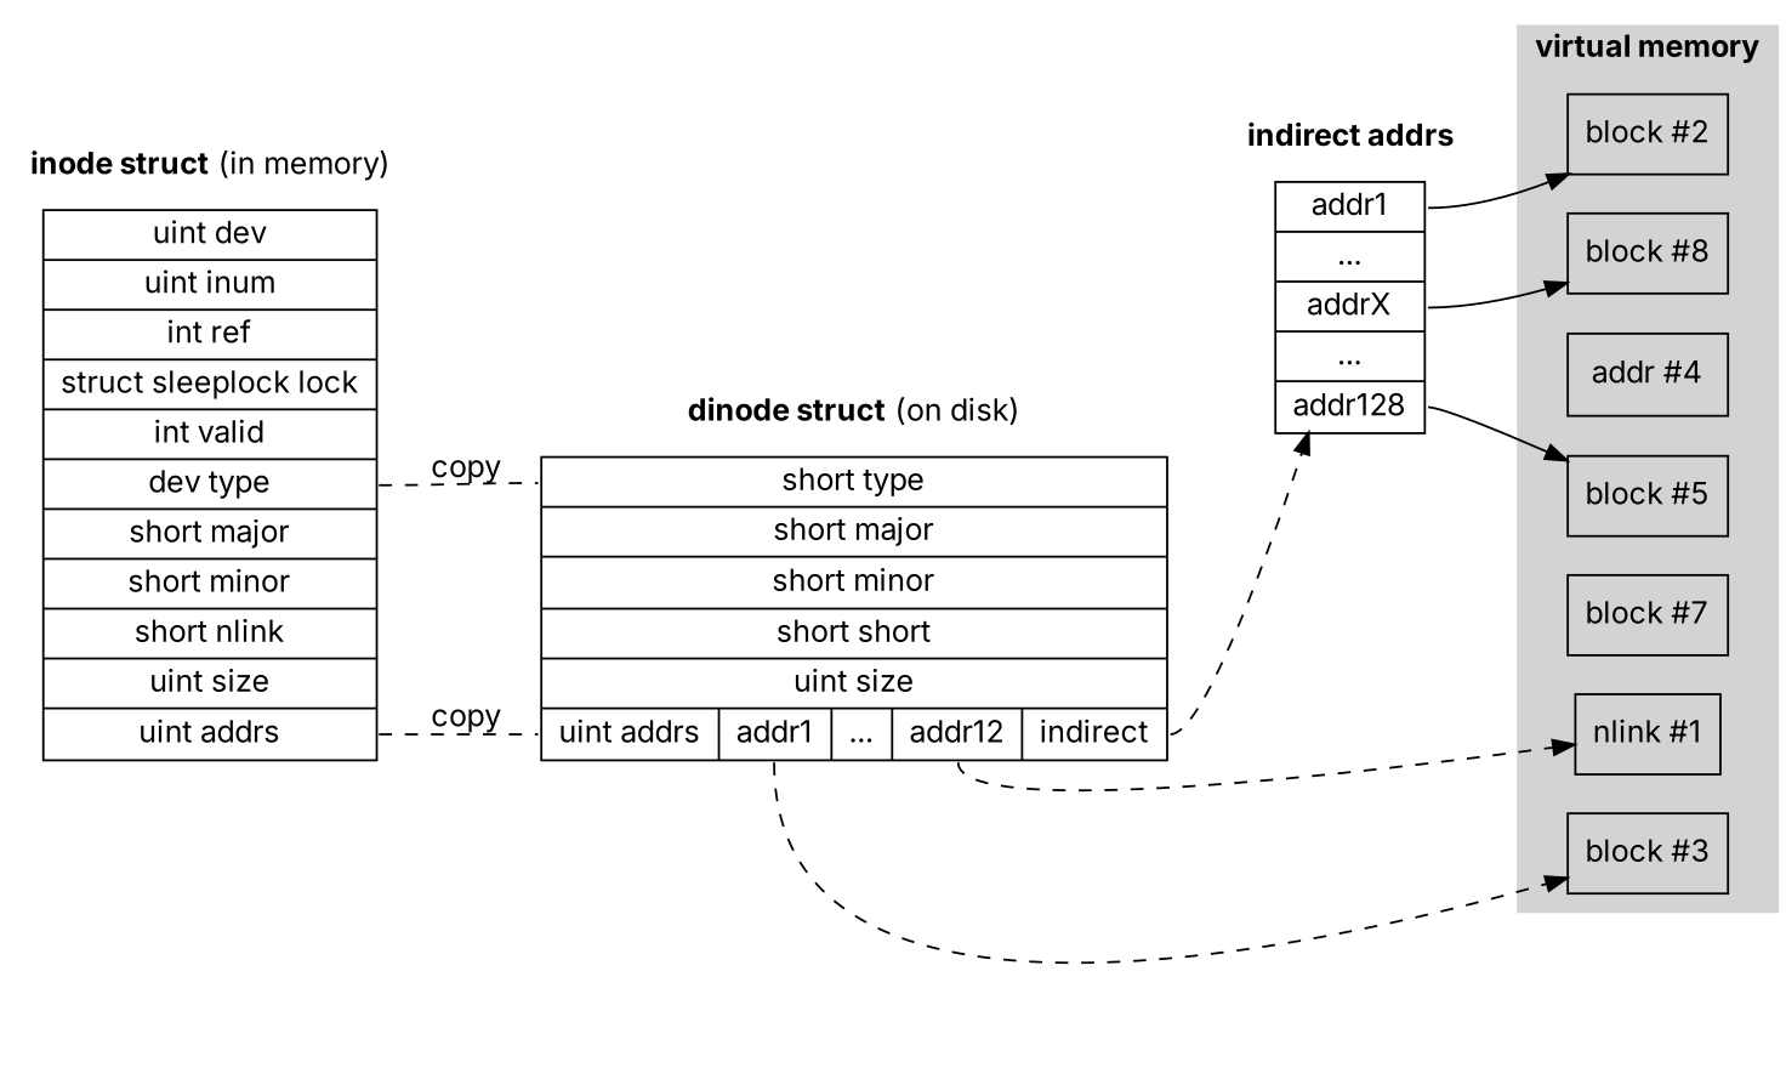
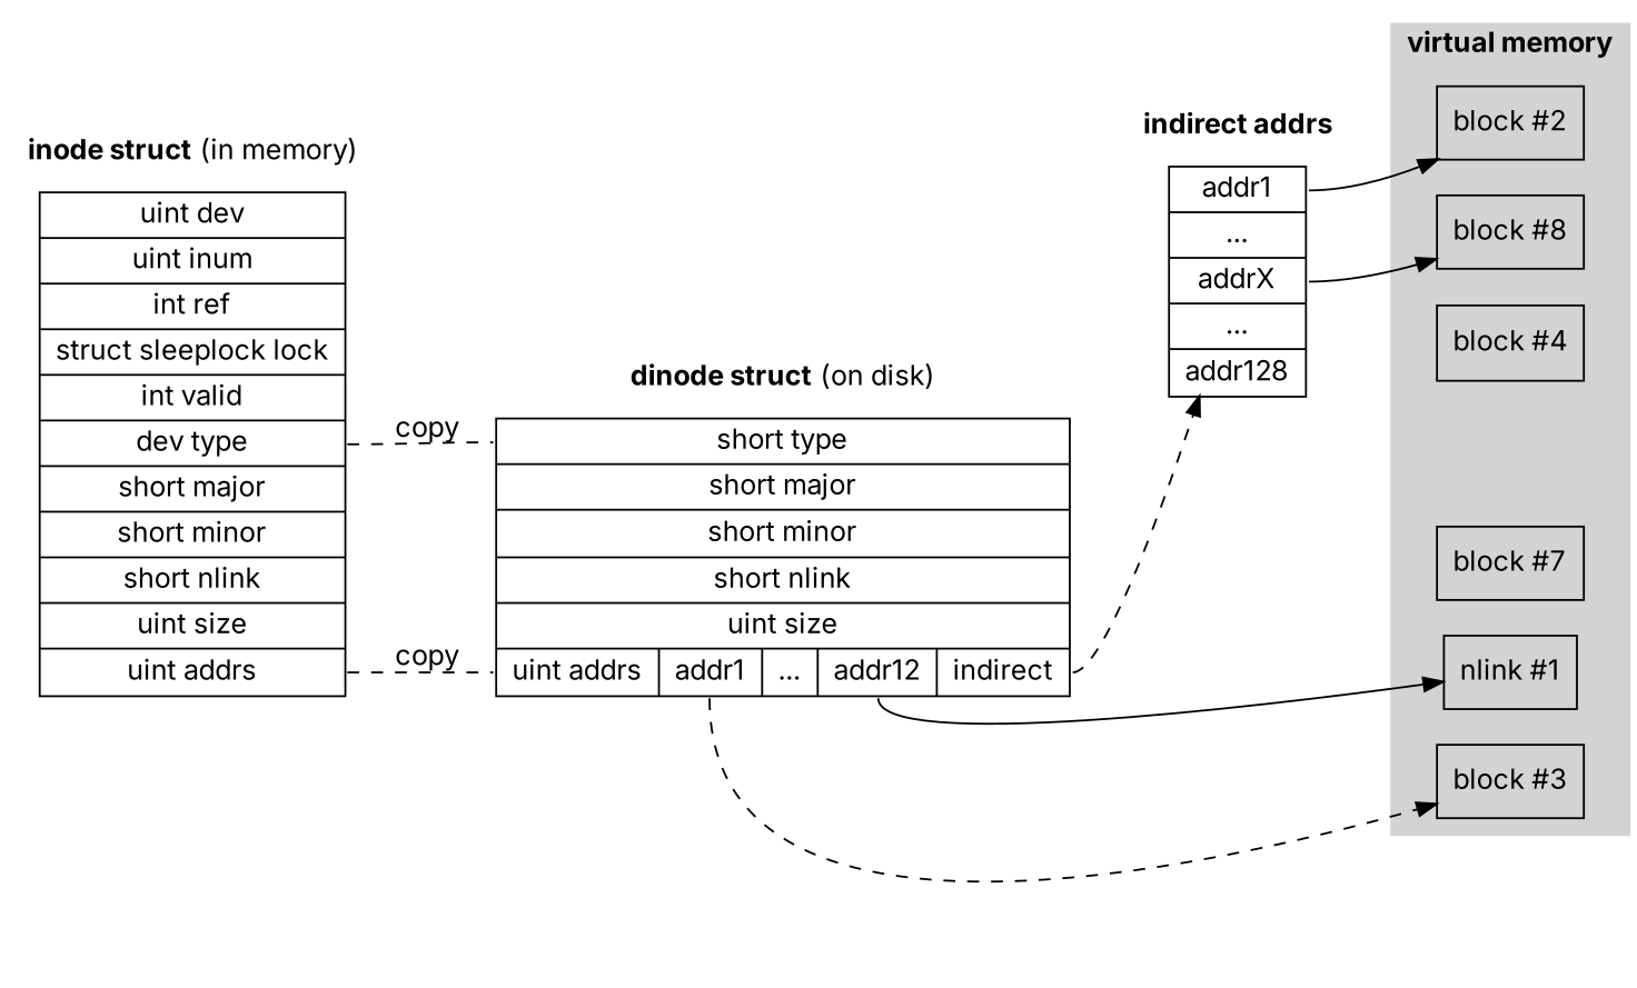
  digraph {
    fontname=Inter
    rankdir=LR
    node [fontname=Inter shape=record]
    edge [fontname=Inter]
    n1 [label="uint dev|uint inum|int ref|struct sleeplock lock|int valid|<f0>dev type|short major|short minor|short nlink|uint size|<f9>uint addrs"]
-   n2 [label="<f0>short type|short major|short minor|short short|uint size|{<f9>uint addrs|<d1>addr1|...|<d2>addr12|<ind>indirect}"]
+   n2 [label="<f0>short type|short major|short minor|short nlink|uint size|{<f9>uint addrs|<d1>addr1|...|<d2>addr12|<ind>indirect}"]
    n3 [label="<i1>addr1|...|<ix>addrX|...|<i2>addr128"]
    n4 [label="nlink #1"]
    n5 [label="block #3"]
-   n6 [label="addr #4"]
+   n6 [label="block #4"]
    n7 [label="block #2"]
    n8 [label="block #7"]
    n9 [label="block #8"]
-   n10 [label="block #5"]
    subgraph cluster_1 {
      color=white
      label=<<b>inode struct</b> (in memory)>
      style=filled
      n1
    }
    subgraph cluster_2 {
      color=white
      label=<<b>dinode struct</b> (on disk)>
      style=filled
      n2
    }
    subgraph cluster_3 {
      color=white
      label=<<b>indirect addrs</b>>
      style=filled
      n3
    }
    subgraph cluster_4 {
      color=lightgray
      label=<<b>virtual memory</b>>
      style=filled
      n4
      n5
      n6
      n7
      n8
      n9
-     n10
    }
    n1 -> n2 [arrowhead=none headport=f0 label=copy style=dashed tailport=f0]
    n1 -> n2 [arrowhead=none headport=f9 label=copy style=dashed tailport=f9]
    n2 -> n3 [style=dashed tailport=ind]
-   n2 -> n4 [tailport=d2 style=dashed]
+   n2 -> n4 [tailport=d2]
    n2 -> n5 [style=dashed tailport=d1]
    n3 -> n7 [tailport=i1]
    n3 -> n9 [tailport=ix]
-   n3 -> n10 [tailport=i2]
  }
